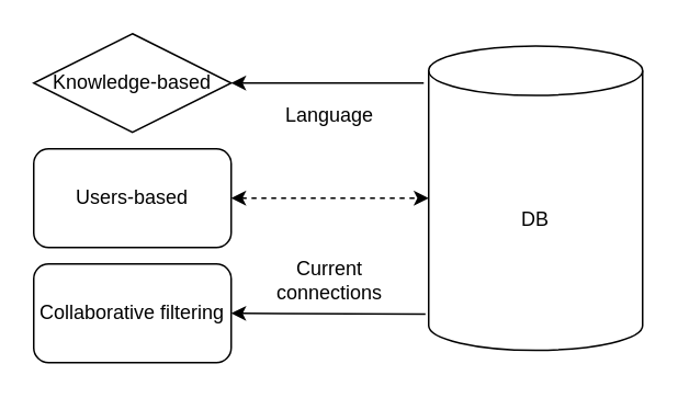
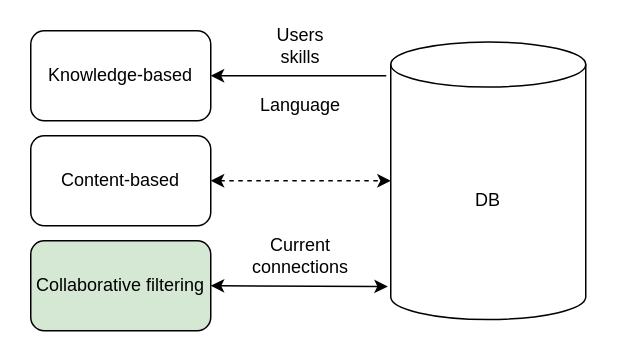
  <mxCell id="0" />
  <mxCell id="1" parent="0" />
  <mxCell id="2" value="DB" style="shape=cylinder3;whiteSpace=wrap;html=1;boundedLbl=1;backgroundOutline=1;size=15;" vertex="1" parent="1"><mxGeometry x="260" y="27.5" width="130" height="185" as="geometry" /></mxCell>
- <mxCell id="3" value="Knowledge-based" style="rhombus;whiteSpace=wrap;html=1;" vertex="1" parent="1"><mxGeometry x="20" y="20" width="120" height="60" as="geometry" /></mxCell>
- <mxCell id="4" value="Users-based" style="rounded=1;whiteSpace=wrap;html=1;" vertex="1" parent="1"><mxGeometry x="20" y="90" width="120" height="60" as="geometry" /></mxCell>
- <mxCell id="5" value="Collaborative filtering" style="rounded=1;whiteSpace=wrap;html=1;" vertex="1" parent="1"><mxGeometry x="20" y="160" width="120" height="60" as="geometry" /></mxCell>
+ <mxCell id="3" value="Knowledge-based" style="rounded=1;whiteSpace=wrap;html=1;" vertex="1" parent="1"><mxGeometry x="20" y="20" width="120" height="60" as="geometry" /></mxCell>
+ <mxCell id="4" value="Content-based" style="rounded=1;whiteSpace=wrap;html=1;" vertex="1" parent="1"><mxGeometry x="20" y="90" width="120" height="60" as="geometry" /></mxCell>
+ <mxCell id="5" value="Collaborative filtering" style="rounded=1;whiteSpace=wrap;html=1;fillColor=#d5e8d4;" vertex="1" parent="1"><mxGeometry x="20" y="160" width="120" height="60" as="geometry" /></mxCell>
  <mxCell id="6" value="" style="endArrow=classic;startArrow=classic;html=1;entryX=0;entryY=0.5;entryDx=0;entryDy=0;entryPerimeter=0;exitX=1;exitY=0.5;exitDx=0;exitDy=0;dashed=1;" edge="1" parent="1" source="4" target="2"><mxGeometry width="50" height="50" relative="1" as="geometry"><mxPoint x="-50" y="160" as="sourcePoint" /><mxPoint x="0" y="110" as="targetPoint" /></mxGeometry></mxCell>
  <mxCell id="7" value="" style="endArrow=classic;html=1;entryX=1;entryY=0.5;entryDx=0;entryDy=0;" edge="1" parent="1" target="3"><mxGeometry width="50" height="50" relative="1" as="geometry"><mxPoint x="257" y="50" as="sourcePoint" /><mxPoint x="210" y="60" as="targetPoint" /></mxGeometry></mxCell>
- <mxCell id="8" value="" style="endArrow=none;startArrow=classic;html=1;exitX=1;exitY=0.5;exitDx=0;exitDy=0;entryX=-0.015;entryY=0.881;entryDx=0;entryDy=0;entryPerimeter=0;" edge="1" parent="1" source="5" target="2"><mxGeometry width="50" height="50" relative="1" as="geometry"><mxPoint x="180" y="220" as="sourcePoint" /><mxPoint x="230" y="170" as="targetPoint" /></mxGeometry></mxCell>
+ <mxCell id="8" value="" style="endArrow=classic;startArrow=classic;html=1;exitX=1;exitY=0.5;exitDx=0;exitDy=0;entryX=-0.015;entryY=0.881;entryDx=0;entryDy=0;entryPerimeter=0;" edge="1" parent="1" source="5" target="2"><mxGeometry width="50" height="50" relative="1" as="geometry"><mxPoint x="180" y="220" as="sourcePoint" /><mxPoint x="230" y="170" as="targetPoint" /></mxGeometry></mxCell>
+ <mxCell id="9" value="Users skills" style="text;html=1;strokeColor=none;fillColor=none;align=center;verticalAlign=middle;whiteSpace=wrap;rounded=0;" vertex="1" parent="1"><mxGeometry x="180" y="20" width="40" height="20" as="geometry" /></mxCell>
  <mxCell id="10" value="Language" style="text;html=1;strokeColor=none;fillColor=none;align=center;verticalAlign=middle;whiteSpace=wrap;rounded=0;" vertex="1" parent="1"><mxGeometry x="180" y="60" width="40" height="20" as="geometry" /></mxCell>
  <mxCell id="11" value="Current connections" style="text;html=1;strokeColor=none;fillColor=none;align=center;verticalAlign=middle;whiteSpace=wrap;rounded=0;" vertex="1" parent="1"><mxGeometry x="180" y="160" width="40" height="20" as="geometry" /></mxCell>
